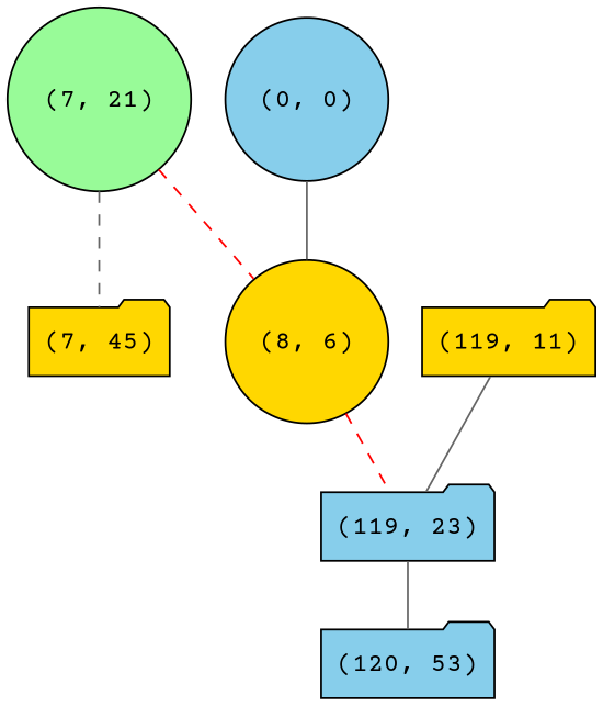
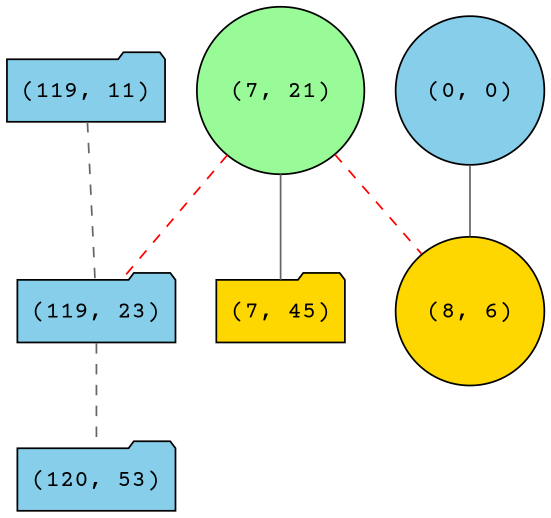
  graph {
    fontname="Courier Prime"
    node [fillcolor=gold fontname="Courier Prime" shape=folder style=filled]
    edge [color=gray40 fontname="Courier Prime" style=solid weight=1]
    "(7, 21)" [fillcolor=palegreen shape=circle]
    "(7, 45)"
    "(119, 23)" [fillcolor=skyblue]
    "(8, 6)" [shape=circle]
    "(120, 53)" [fillcolor=skyblue]
-   "(119, 11)"
+   "(119, 11)" [fillcolor=skyblue]
    "(0, 0)" [fillcolor=skyblue shape=circle]
-   "(7, 21)" -- "(7, 45)" [style=dashed]
-   "(8, 6)" -- "(119, 23)" [color=red style=dashed]
+   "(7, 21)" -- "(7, 45)"
+   "(7, 21)" -- "(119, 23)" [color=red style=dashed]
    "(7, 21)" -- "(8, 6)" [color=red style=dashed]
-   "(119, 23)" -- "(120, 53)"
-   "(119, 11)" -- "(119, 23)"
+   "(119, 23)" -- "(120, 53)" [style=dashed]
+   "(119, 11)" -- "(119, 23)" [style=dashed]
    "(0, 0)" -- "(8, 6)" [weight=4]
  }
